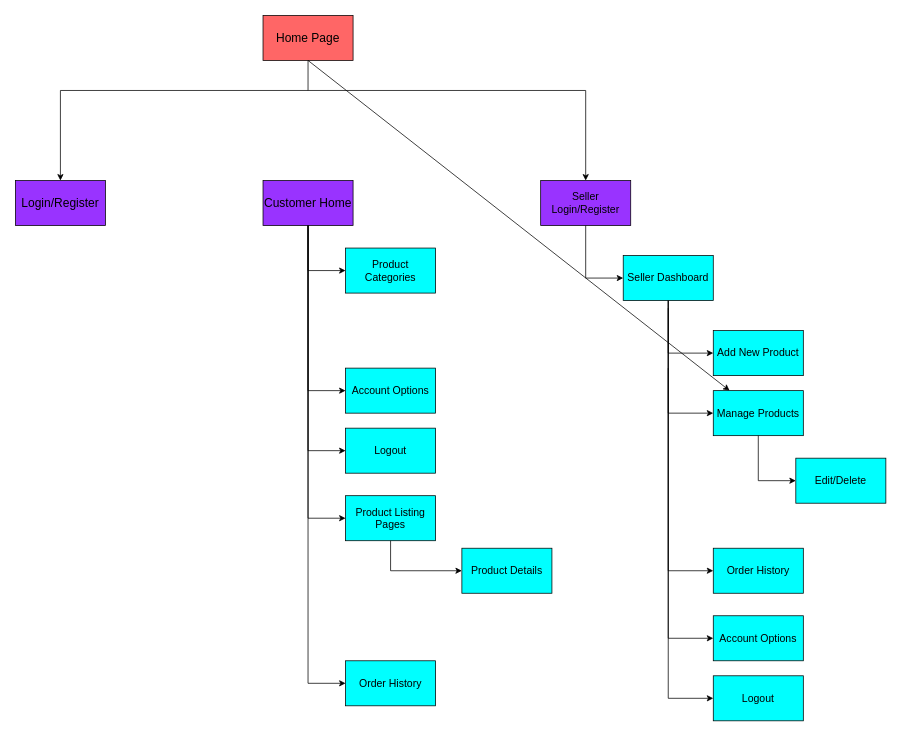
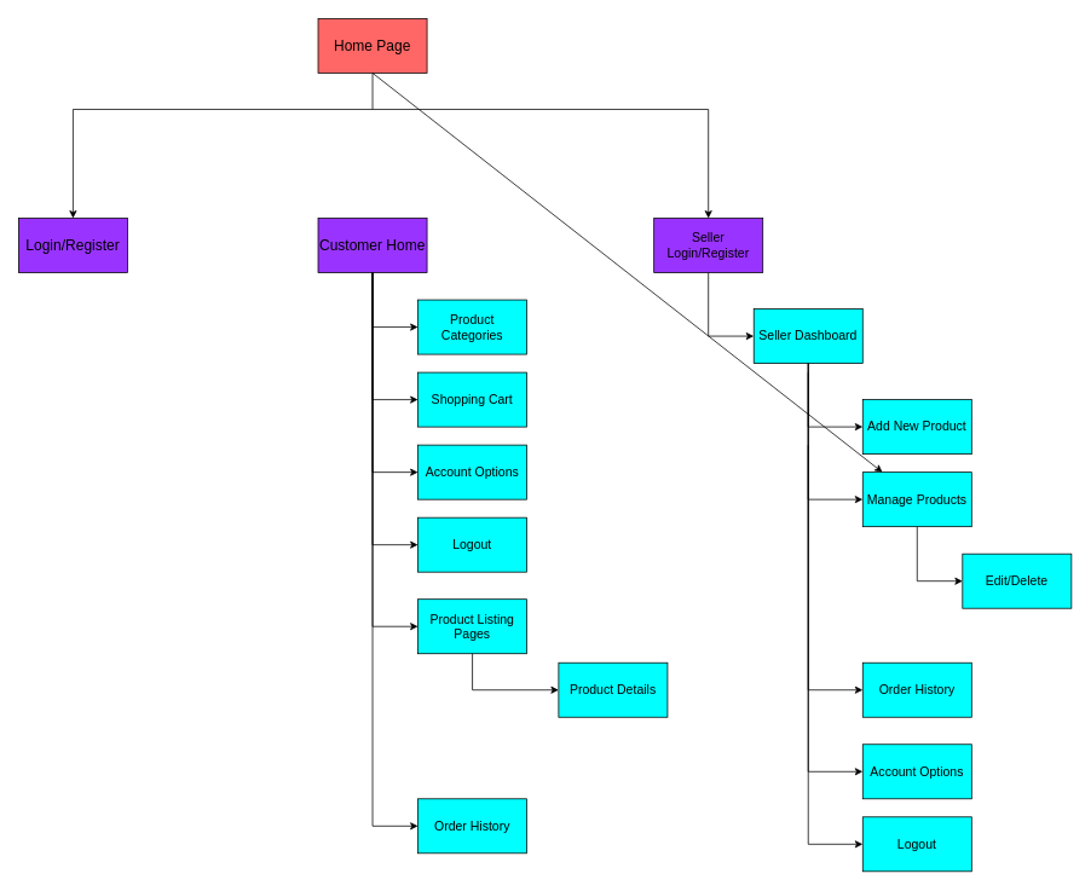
  <mxCell id="0" />
  <mxCell id="1" parent="0" />
  <mxCell id="2" value="&lt;font size=&quot;3&quot;&gt;Home Page&lt;/font&gt;" style="rounded=0;whiteSpace=wrap;html=1;fillColor=#FF6666;" vertex="1" parent="1"><mxGeometry x="350" y="20" width="120" height="60" as="geometry" /></mxCell>
  <mxCell id="3" value="" style="endArrow=classic;html=1;rounded=0;exitX=0.5;exitY=1;exitDx=0;exitDy=0;entryX=0.5;entryY=0;entryDx=0;entryDy=0;" edge="1" parent="1" source="2" target="4"><mxGeometry width="50" height="50" relative="1" as="geometry"><mxPoint x="310" y="80" as="sourcePoint" /><mxPoint x="80" y="210" as="targetPoint" /><Array as="points"><mxPoint x="410" y="120" /><mxPoint x="80" y="120" /></Array></mxGeometry></mxCell>
  <mxCell id="4" value="&lt;font size=&quot;3&quot;&gt;Login/Register&lt;/font&gt;" style="rounded=0;whiteSpace=wrap;html=1;fillColor=#9933FF;" vertex="1" parent="1"><mxGeometry x="20" y="240" width="120" height="60" as="geometry" /></mxCell>
  <mxCell id="5" value="" style="endArrow=classic;html=1;rounded=0;exitX=0.5;exitY=1;exitDx=0;exitDy=0;" edge="1" parent="1" source="2" target="27"><mxGeometry width="50" height="50" relative="1" as="geometry"><mxPoint x="350" y="240" as="sourcePoint" /><mxPoint x="410" y="240" as="targetPoint" /></mxGeometry></mxCell>
  <mxCell id="6" value="&lt;font size=&quot;3&quot;&gt;Customer Home&lt;/font&gt;" style="rounded=0;whiteSpace=wrap;html=1;fillColor=#9933FF;" vertex="1" parent="1"><mxGeometry x="350" y="240" width="120" height="60" as="geometry" /></mxCell>
  <mxCell id="7" value="&lt;font style=&quot;font-size: 14px;&quot;&gt;Product Categories&lt;/font&gt;" style="rounded=0;whiteSpace=wrap;html=1;fillColor=#00FFFF;" vertex="1" parent="1"><mxGeometry x="460" y="330" width="120" height="60" as="geometry" /></mxCell>
  <mxCell id="8" value="" style="endArrow=classic;html=1;rounded=0;exitX=0.5;exitY=1;exitDx=0;exitDy=0;entryX=0;entryY=0.5;entryDx=0;entryDy=0;" edge="1" parent="1" source="6" target="7"><mxGeometry width="50" height="50" relative="1" as="geometry"><mxPoint x="350" y="340" as="sourcePoint" /><mxPoint x="450" y="370" as="targetPoint" /><Array as="points"><mxPoint x="410" y="360" /></Array></mxGeometry></mxCell>
+ <mxCell id="9" value="&lt;font style=&quot;font-size: 14px;&quot;&gt;Shopping Cart&lt;/font&gt;" style="rounded=0;whiteSpace=wrap;html=1;fillColor=#00FFFF;" vertex="1" parent="1"><mxGeometry x="460" y="410" width="120" height="60" as="geometry" /></mxCell>
+ <mxCell id="10" value="" style="endArrow=classic;html=1;rounded=0;exitX=0.5;exitY=1;exitDx=0;exitDy=0;entryX=0;entryY=0.5;entryDx=0;entryDy=0;" edge="1" parent="1" target="9" source="6"><mxGeometry width="50" height="50" relative="1" as="geometry"><mxPoint x="410" y="400" as="sourcePoint" /><mxPoint x="450" y="470" as="targetPoint" /><Array as="points"><mxPoint x="410" y="440" /></Array></mxGeometry></mxCell>
  <mxCell id="11" value="&lt;font style=&quot;font-size: 14px;&quot;&gt;Account Options&lt;/font&gt;" style="rounded=0;whiteSpace=wrap;html=1;fillColor=#00FFFF;" vertex="1" parent="1"><mxGeometry x="460" y="490" width="120" height="60" as="geometry" /></mxCell>
  <mxCell id="12" value="" style="endArrow=classic;html=1;rounded=0;exitX=0.5;exitY=1;exitDx=0;exitDy=0;entryX=0;entryY=0.5;entryDx=0;entryDy=0;" edge="1" parent="1" target="11" source="6"><mxGeometry width="50" height="50" relative="1" as="geometry"><mxPoint x="410" y="400" as="sourcePoint" /><mxPoint x="450" y="570" as="targetPoint" /><Array as="points"><mxPoint x="410" y="520" /></Array></mxGeometry></mxCell>
  <mxCell id="13" value="&lt;font style=&quot;font-size: 14px;&quot;&gt;Logout&lt;/font&gt;" style="rounded=0;whiteSpace=wrap;html=1;fillColor=#00FFFF;" vertex="1" parent="1"><mxGeometry x="460" y="570" width="120" height="60" as="geometry" /></mxCell>
  <mxCell id="14" value="" style="endArrow=classic;html=1;rounded=0;exitX=0.5;exitY=1;exitDx=0;exitDy=0;entryX=0;entryY=0.5;entryDx=0;entryDy=0;" edge="1" parent="1" target="13" source="6"><mxGeometry width="50" height="50" relative="1" as="geometry"><mxPoint x="410" y="410" as="sourcePoint" /><mxPoint x="450" y="680" as="targetPoint" /><Array as="points"><mxPoint x="410" y="600" /></Array></mxGeometry></mxCell>
  <mxCell id="15" value="&lt;font style=&quot;font-size: 14px;&quot;&gt;Product Listing Pages&lt;/font&gt;" style="rounded=0;whiteSpace=wrap;html=1;fillColor=#00FFFF;" vertex="1" parent="1"><mxGeometry x="460" y="660" width="120" height="60" as="geometry" /></mxCell>
  <mxCell id="16" value="" style="endArrow=classic;html=1;rounded=0;entryX=0;entryY=0.5;entryDx=0;entryDy=0;" edge="1" parent="1" target="15"><mxGeometry width="50" height="50" relative="1" as="geometry"><mxPoint x="410" y="300" as="sourcePoint" /><mxPoint x="450" y="780" as="targetPoint" /><Array as="points"><mxPoint x="410" y="690" /></Array></mxGeometry></mxCell>
  <mxCell id="17" value="&lt;font style=&quot;font-size: 14px;&quot;&gt;Product Details&lt;/font&gt;" style="rounded=0;whiteSpace=wrap;html=1;fillColor=#00FFFF;" vertex="1" parent="1"><mxGeometry x="615" y="730" width="120" height="60" as="geometry" /></mxCell>
  <mxCell id="18" value="" style="endArrow=classic;html=1;rounded=0;entryX=0;entryY=0.5;entryDx=0;entryDy=0;exitX=0.5;exitY=1;exitDx=0;exitDy=0;" edge="1" parent="1" target="17" source="15"><mxGeometry width="50" height="50" relative="1" as="geometry"><mxPoint x="540" y="480" as="sourcePoint" /><mxPoint x="580" y="960" as="targetPoint" /><Array as="points"><mxPoint x="520" y="760" /></Array></mxGeometry></mxCell>
  <mxCell id="19" value="&lt;font style=&quot;font-size: 14px;&quot;&gt;Order History&lt;/font&gt;" style="rounded=0;whiteSpace=wrap;html=1;fillColor=#00FFFF;" vertex="1" parent="1"><mxGeometry x="460" y="880" width="120" height="60" as="geometry" /></mxCell>
  <mxCell id="20" value="" style="endArrow=classic;html=1;rounded=0;entryX=0;entryY=0.5;entryDx=0;entryDy=0;exitX=0.5;exitY=1;exitDx=0;exitDy=0;" edge="1" parent="1" target="19" source="6"><mxGeometry width="50" height="50" relative="1" as="geometry"><mxPoint x="410" y="630" as="sourcePoint" /><mxPoint x="450" y="1110" as="targetPoint" /><Array as="points"><mxPoint x="410" y="910" /></Array></mxGeometry></mxCell>
  <mxCell id="21" value="" style="endArrow=classic;html=1;rounded=0;entryX=0.5;entryY=0;entryDx=0;entryDy=0;" edge="1" parent="1" target="22"><mxGeometry width="50" height="50" relative="1" as="geometry"><mxPoint x="410" y="120" as="sourcePoint" /><mxPoint x="780" y="220" as="targetPoint" /><Array as="points"><mxPoint x="780" y="120" /></Array></mxGeometry></mxCell>
  <mxCell id="22" value="&lt;font style=&quot;font-size: 14px;&quot;&gt;Seller Login/Register&lt;/font&gt;" style="rounded=0;whiteSpace=wrap;html=1;fillColor=#9933FF;" vertex="1" parent="1"><mxGeometry x="720" y="240" width="120" height="60" as="geometry" /></mxCell>
  <mxCell id="23" value="&lt;font style=&quot;font-size: 14px;&quot;&gt;Seller Dashboard&lt;/font&gt;" style="rounded=0;whiteSpace=wrap;html=1;fillColor=#00FFFF;" vertex="1" parent="1"><mxGeometry x="830" y="340" width="120" height="60" as="geometry" /></mxCell>
  <mxCell id="24" value="" style="endArrow=classic;html=1;rounded=0;exitX=0.5;exitY=1;exitDx=0;exitDy=0;entryX=0;entryY=0.5;entryDx=0;entryDy=0;" edge="1" parent="1" target="23" source="22"><mxGeometry width="50" height="50" relative="1" as="geometry"><mxPoint x="780" y="310" as="sourcePoint" /><mxPoint x="820" y="380" as="targetPoint" /><Array as="points"><mxPoint x="780" y="370" /></Array></mxGeometry></mxCell>
  <mxCell id="25" value="&lt;font style=&quot;font-size: 14px;&quot;&gt;Add New Product&lt;/font&gt;" style="rounded=0;whiteSpace=wrap;html=1;fillColor=#00FFFF;" vertex="1" parent="1"><mxGeometry x="950" y="440" width="120" height="60" as="geometry" /></mxCell>
  <mxCell id="26" value="" style="endArrow=classic;html=1;rounded=0;exitX=0.5;exitY=1;exitDx=0;exitDy=0;entryX=0;entryY=0.5;entryDx=0;entryDy=0;" edge="1" parent="1" target="25" source="23"><mxGeometry width="50" height="50" relative="1" as="geometry"><mxPoint x="900" y="400" as="sourcePoint" /><mxPoint x="940" y="480" as="targetPoint" /><Array as="points"><mxPoint x="890" y="470" /></Array></mxGeometry></mxCell>
  <mxCell id="27" value="&lt;font style=&quot;font-size: 14px;&quot;&gt;Manage Products&lt;/font&gt;" style="rounded=0;whiteSpace=wrap;html=1;fillColor=#00FFFF;" vertex="1" parent="1"><mxGeometry x="950" y="520" width="120" height="60" as="geometry" /></mxCell>
  <mxCell id="28" value="" style="endArrow=classic;html=1;rounded=0;entryX=0;entryY=0.5;entryDx=0;entryDy=0;" edge="1" parent="1" target="27"><mxGeometry width="50" height="50" relative="1" as="geometry"><mxPoint x="890" y="410" as="sourcePoint" /><mxPoint x="940" y="560" as="targetPoint" /><Array as="points"><mxPoint x="890" y="550" /></Array></mxGeometry></mxCell>
  <mxCell id="29" value="&lt;font style=&quot;font-size: 14px;&quot;&gt;Edit/Delete&lt;/font&gt;" style="rounded=0;whiteSpace=wrap;html=1;fillColor=#00FFFF;" vertex="1" parent="1"><mxGeometry x="1060" y="610" width="120" height="60" as="geometry" /></mxCell>
  <mxCell id="30" value="" style="endArrow=classic;html=1;rounded=0;exitX=0.5;exitY=1;exitDx=0;exitDy=0;entryX=0;entryY=0.5;entryDx=0;entryDy=0;" edge="1" parent="1" target="29" source="27"><mxGeometry width="50" height="50" relative="1" as="geometry"><mxPoint x="1000" y="580" as="sourcePoint" /><mxPoint x="1050" y="660" as="targetPoint" /><Array as="points"><mxPoint x="1010" y="640" /></Array></mxGeometry></mxCell>
  <mxCell id="31" value="&lt;font style=&quot;font-size: 14px;&quot;&gt;Order History&lt;/font&gt;" style="rounded=0;whiteSpace=wrap;html=1;fillColor=#00FFFF;" vertex="1" parent="1"><mxGeometry x="950" y="730" width="120" height="60" as="geometry" /></mxCell>
  <mxCell id="32" value="" style="endArrow=classic;html=1;rounded=0;entryX=0;entryY=0.5;entryDx=0;entryDy=0;exitX=0.5;exitY=1;exitDx=0;exitDy=0;" edge="1" parent="1" target="31" source="23"><mxGeometry width="50" height="50" relative="1" as="geometry"><mxPoint x="890" y="620" as="sourcePoint" /><mxPoint x="940" y="770" as="targetPoint" /><Array as="points"><mxPoint x="890" y="760" /></Array></mxGeometry></mxCell>
  <mxCell id="33" value="&lt;font style=&quot;font-size: 14px;&quot;&gt;Account Options&lt;/font&gt;" style="rounded=0;whiteSpace=wrap;html=1;fillColor=#00FFFF;" vertex="1" parent="1"><mxGeometry x="950" y="820" width="120" height="60" as="geometry" /></mxCell>
  <mxCell id="34" value="" style="endArrow=classic;html=1;rounded=0;entryX=0;entryY=0.5;entryDx=0;entryDy=0;exitX=0.5;exitY=1;exitDx=0;exitDy=0;" edge="1" parent="1" target="33"><mxGeometry width="50" height="50" relative="1" as="geometry"><mxPoint x="890" y="490" as="sourcePoint" /><mxPoint x="940" y="860" as="targetPoint" /><Array as="points"><mxPoint x="890" y="850" /></Array></mxGeometry></mxCell>
  <mxCell id="35" value="&lt;font style=&quot;font-size: 14px;&quot;&gt;Logout&lt;/font&gt;" style="rounded=0;whiteSpace=wrap;html=1;fillColor=#00FFFF;" vertex="1" parent="1"><mxGeometry x="950" y="900" width="120" height="60" as="geometry" /></mxCell>
  <mxCell id="36" value="" style="endArrow=classic;html=1;rounded=0;entryX=0;entryY=0.5;entryDx=0;entryDy=0;exitX=0.5;exitY=1;exitDx=0;exitDy=0;" edge="1" parent="1" source="23" target="35"><mxGeometry width="50" height="50" relative="1" as="geometry"><mxPoint x="900" y="500" as="sourcePoint" /><mxPoint x="960" y="860" as="targetPoint" /><Array as="points"><mxPoint x="890" y="930" /></Array></mxGeometry></mxCell>
